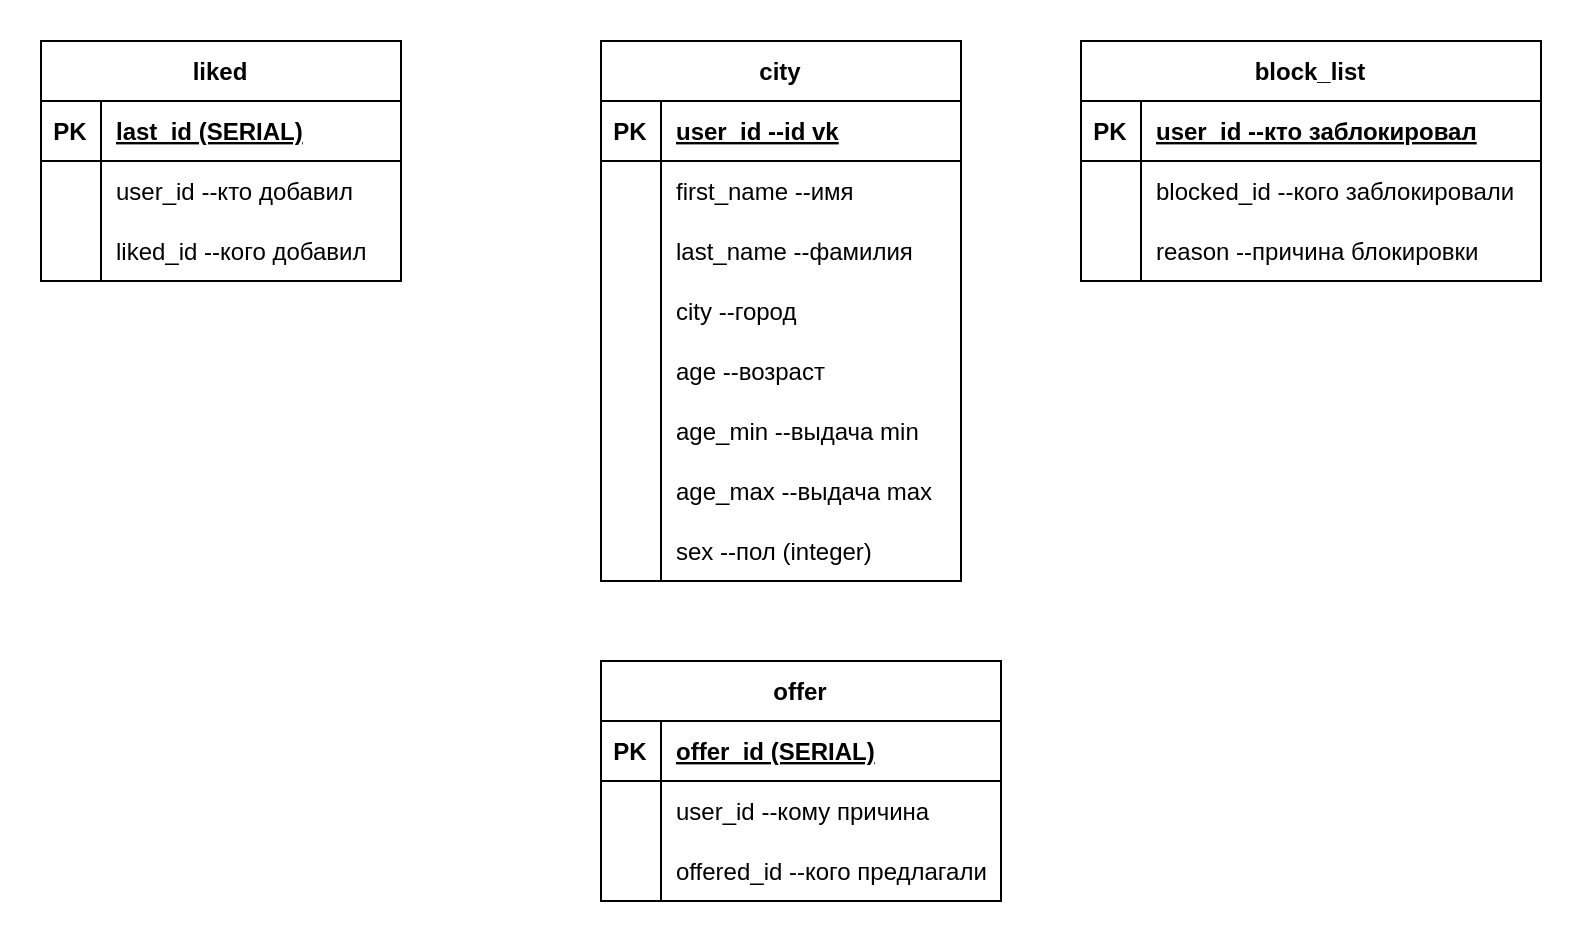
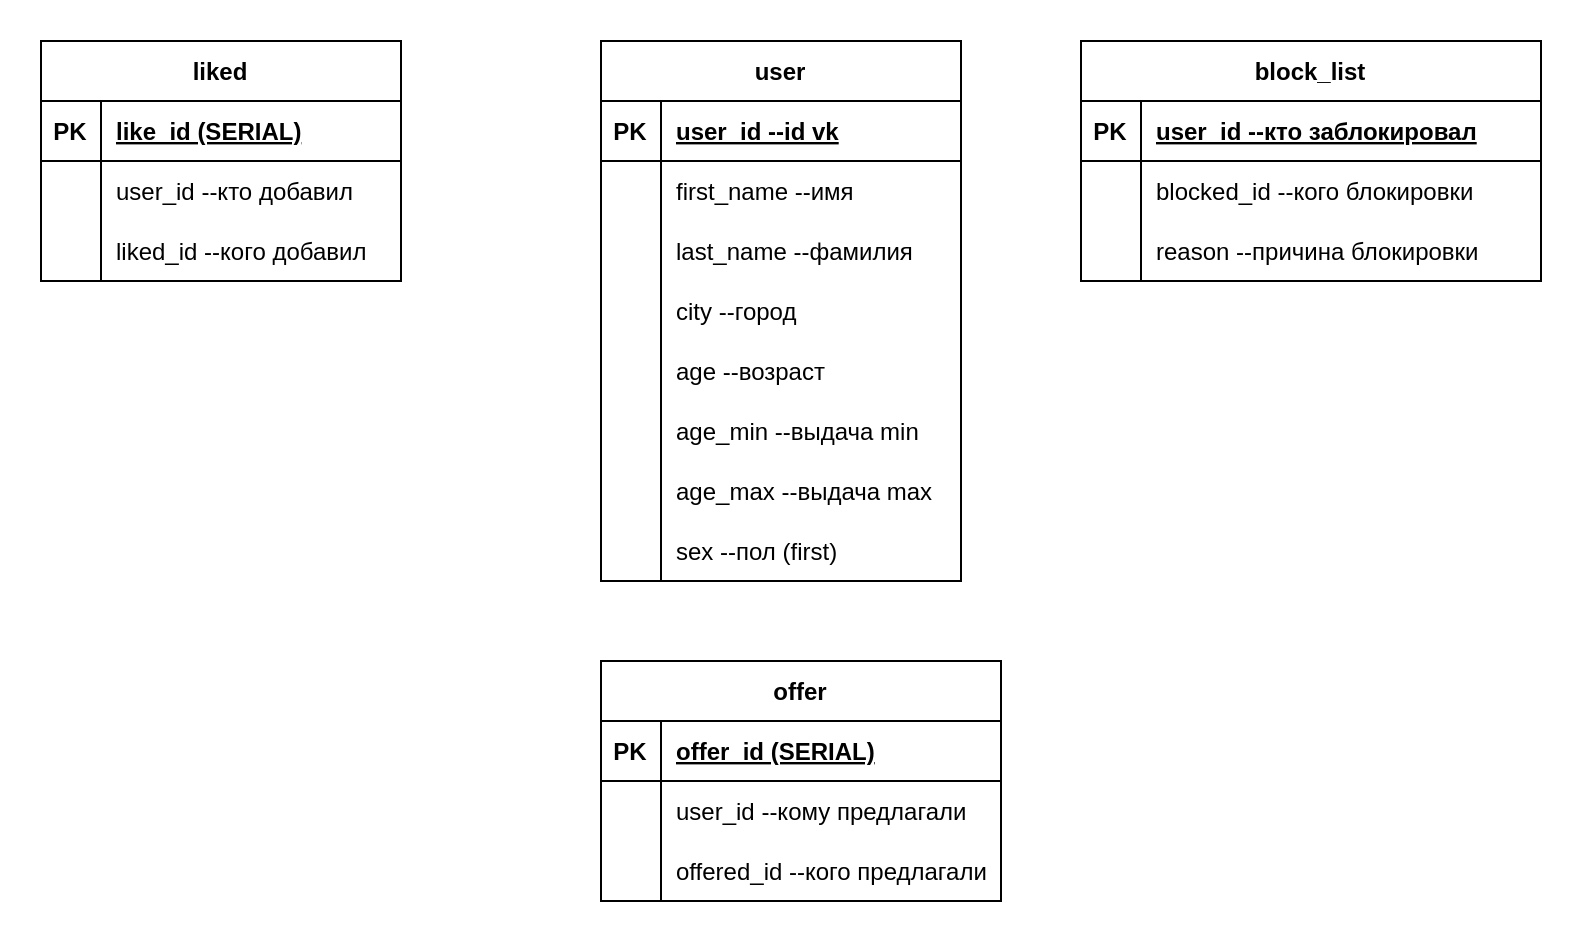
  <mxCell id="0" />
  <mxCell id="1" parent="0" />
- <mxCell id="2" value="city" style="shape=table;startSize=30;container=1;collapsible=1;childLayout=tableLayout;fixedRows=1;rowLines=0;fontStyle=1;align=center;resizeLast=1;" vertex="1" parent="1"><mxGeometry x="300" y="20" width="180" height="270" as="geometry" /></mxCell>
+ <mxCell id="2" value="user" style="shape=table;startSize=30;container=1;collapsible=1;childLayout=tableLayout;fixedRows=1;rowLines=0;fontStyle=1;align=center;resizeLast=1;" vertex="1" parent="1"><mxGeometry x="300" y="20" width="180" height="270" as="geometry" /></mxCell>
  <mxCell id="3" value="" style="shape=tableRow;horizontal=0;startSize=0;swimlaneHead=0;swimlaneBody=0;fillColor=none;collapsible=0;dropTarget=0;points=[[0,0.5],[1,0.5]];portConstraint=eastwest;top=0;left=0;right=0;bottom=1;" vertex="1" parent="2"><mxGeometry y="30" width="180" height="30" as="geometry" /></mxCell>
  <mxCell id="4" value="PK" style="shape=partialRectangle;connectable=0;fillColor=none;top=0;left=0;bottom=0;right=0;fontStyle=1;overflow=hidden;" vertex="1" parent="3"><mxGeometry width="30" height="30" as="geometry"><mxRectangle width="30" height="30" as="alternateBounds" /></mxGeometry></mxCell>
  <mxCell id="5" value="user_id --id vk" style="shape=partialRectangle;connectable=0;fillColor=none;top=0;left=0;bottom=0;right=0;align=left;spacingLeft=6;fontStyle=5;overflow=hidden;" vertex="1" parent="3"><mxGeometry x="30" width="150" height="30" as="geometry"><mxRectangle width="150" height="30" as="alternateBounds" /></mxGeometry></mxCell>
  <mxCell id="6" value="" style="shape=tableRow;horizontal=0;startSize=0;swimlaneHead=0;swimlaneBody=0;fillColor=none;collapsible=0;dropTarget=0;points=[[0,0.5],[1,0.5]];portConstraint=eastwest;top=0;left=0;right=0;bottom=0;" vertex="1" parent="2"><mxGeometry y="60" width="180" height="30" as="geometry" /></mxCell>
  <mxCell id="7" value="" style="shape=partialRectangle;connectable=0;fillColor=none;top=0;left=0;bottom=0;right=0;editable=1;overflow=hidden;" vertex="1" parent="6"><mxGeometry width="30" height="30" as="geometry"><mxRectangle width="30" height="30" as="alternateBounds" /></mxGeometry></mxCell>
  <mxCell id="8" value="first_name --имя" style="shape=partialRectangle;connectable=0;fillColor=none;top=0;left=0;bottom=0;right=0;align=left;spacingLeft=6;overflow=hidden;" vertex="1" parent="6"><mxGeometry x="30" width="150" height="30" as="geometry"><mxRectangle width="150" height="30" as="alternateBounds" /></mxGeometry></mxCell>
  <mxCell id="9" value="" style="shape=tableRow;horizontal=0;startSize=0;swimlaneHead=0;swimlaneBody=0;fillColor=none;collapsible=0;dropTarget=0;points=[[0,0.5],[1,0.5]];portConstraint=eastwest;top=0;left=0;right=0;bottom=0;" vertex="1" parent="2"><mxGeometry y="90" width="180" height="30" as="geometry" /></mxCell>
  <mxCell id="10" value="" style="shape=partialRectangle;connectable=0;fillColor=none;top=0;left=0;bottom=0;right=0;editable=1;overflow=hidden;" vertex="1" parent="9"><mxGeometry width="30" height="30" as="geometry"><mxRectangle width="30" height="30" as="alternateBounds" /></mxGeometry></mxCell>
  <mxCell id="11" value="last_name --фамилия" style="shape=partialRectangle;connectable=0;fillColor=none;top=0;left=0;bottom=0;right=0;align=left;spacingLeft=6;overflow=hidden;" vertex="1" parent="9"><mxGeometry x="30" width="150" height="30" as="geometry"><mxRectangle width="150" height="30" as="alternateBounds" /></mxGeometry></mxCell>
  <mxCell id="12" value="" style="shape=tableRow;horizontal=0;startSize=0;swimlaneHead=0;swimlaneBody=0;fillColor=none;collapsible=0;dropTarget=0;points=[[0,0.5],[1,0.5]];portConstraint=eastwest;top=0;left=0;right=0;bottom=0;" vertex="1" parent="2"><mxGeometry y="120" width="180" height="30" as="geometry" /></mxCell>
  <mxCell id="13" value="" style="shape=partialRectangle;connectable=0;fillColor=none;top=0;left=0;bottom=0;right=0;editable=1;overflow=hidden;" vertex="1" parent="12"><mxGeometry width="30" height="30" as="geometry"><mxRectangle width="30" height="30" as="alternateBounds" /></mxGeometry></mxCell>
  <mxCell id="14" value="city --город" style="shape=partialRectangle;connectable=0;fillColor=none;top=0;left=0;bottom=0;right=0;align=left;spacingLeft=6;overflow=hidden;" vertex="1" parent="12"><mxGeometry x="30" width="150" height="30" as="geometry"><mxRectangle width="150" height="30" as="alternateBounds" /></mxGeometry></mxCell>
  <mxCell id="15" value="" style="shape=tableRow;horizontal=0;startSize=0;swimlaneHead=0;swimlaneBody=0;fillColor=none;collapsible=0;dropTarget=0;points=[[0,0.5],[1,0.5]];portConstraint=eastwest;top=0;left=0;right=0;bottom=0;" vertex="1" parent="2"><mxGeometry y="150" width="180" height="30" as="geometry" /></mxCell>
  <mxCell id="16" value="" style="shape=partialRectangle;connectable=0;fillColor=none;top=0;left=0;bottom=0;right=0;editable=1;overflow=hidden;" vertex="1" parent="15"><mxGeometry width="30" height="30" as="geometry"><mxRectangle width="30" height="30" as="alternateBounds" /></mxGeometry></mxCell>
  <mxCell id="17" value="age --возраст" style="shape=partialRectangle;connectable=0;fillColor=none;top=0;left=0;bottom=0;right=0;align=left;spacingLeft=6;overflow=hidden;" vertex="1" parent="15"><mxGeometry x="30" width="150" height="30" as="geometry"><mxRectangle width="150" height="30" as="alternateBounds" /></mxGeometry></mxCell>
  <mxCell id="18" value="" style="shape=tableRow;horizontal=0;startSize=0;swimlaneHead=0;swimlaneBody=0;fillColor=none;collapsible=0;dropTarget=0;points=[[0,0.5],[1,0.5]];portConstraint=eastwest;top=0;left=0;right=0;bottom=0;" vertex="1" parent="2"><mxGeometry y="180" width="180" height="30" as="geometry" /></mxCell>
  <mxCell id="19" value="" style="shape=partialRectangle;connectable=0;fillColor=none;top=0;left=0;bottom=0;right=0;editable=1;overflow=hidden;" vertex="1" parent="18"><mxGeometry width="30" height="30" as="geometry"><mxRectangle width="30" height="30" as="alternateBounds" /></mxGeometry></mxCell>
  <mxCell id="20" value="age_min --выдача min" style="shape=partialRectangle;connectable=0;fillColor=none;top=0;left=0;bottom=0;right=0;align=left;spacingLeft=6;overflow=hidden;" vertex="1" parent="18"><mxGeometry x="30" width="150" height="30" as="geometry"><mxRectangle width="150" height="30" as="alternateBounds" /></mxGeometry></mxCell>
  <mxCell id="21" value="" style="shape=tableRow;horizontal=0;startSize=0;swimlaneHead=0;swimlaneBody=0;fillColor=none;collapsible=0;dropTarget=0;points=[[0,0.5],[1,0.5]];portConstraint=eastwest;top=0;left=0;right=0;bottom=0;" vertex="1" parent="2"><mxGeometry y="210" width="180" height="30" as="geometry" /></mxCell>
  <mxCell id="22" value="" style="shape=partialRectangle;connectable=0;fillColor=none;top=0;left=0;bottom=0;right=0;editable=1;overflow=hidden;" vertex="1" parent="21"><mxGeometry width="30" height="30" as="geometry"><mxRectangle width="30" height="30" as="alternateBounds" /></mxGeometry></mxCell>
  <mxCell id="23" value="age_max --выдача max" style="shape=partialRectangle;connectable=0;fillColor=none;top=0;left=0;bottom=0;right=0;align=left;spacingLeft=6;overflow=hidden;" vertex="1" parent="21"><mxGeometry x="30" width="150" height="30" as="geometry"><mxRectangle width="150" height="30" as="alternateBounds" /></mxGeometry></mxCell>
  <mxCell id="24" value="" style="shape=tableRow;horizontal=0;startSize=0;swimlaneHead=0;swimlaneBody=0;fillColor=none;collapsible=0;dropTarget=0;points=[[0,0.5],[1,0.5]];portConstraint=eastwest;top=0;left=0;right=0;bottom=0;" vertex="1" parent="2"><mxGeometry y="240" width="180" height="30" as="geometry" /></mxCell>
  <mxCell id="25" value="" style="shape=partialRectangle;connectable=0;fillColor=none;top=0;left=0;bottom=0;right=0;editable=1;overflow=hidden;" vertex="1" parent="24"><mxGeometry width="30" height="30" as="geometry"><mxRectangle width="30" height="30" as="alternateBounds" /></mxGeometry></mxCell>
- <mxCell id="26" value="sex --пол (integer)" style="shape=partialRectangle;connectable=0;fillColor=none;top=0;left=0;bottom=0;right=0;align=left;spacingLeft=6;overflow=hidden;" vertex="1" parent="24"><mxGeometry x="30" width="150" height="30" as="geometry"><mxRectangle width="150" height="30" as="alternateBounds" /></mxGeometry></mxCell>
+ <mxCell id="26" value="sex --пол (first)" style="shape=partialRectangle;connectable=0;fillColor=none;top=0;left=0;bottom=0;right=0;align=left;spacingLeft=6;overflow=hidden;" vertex="1" parent="24"><mxGeometry x="30" width="150" height="30" as="geometry"><mxRectangle width="150" height="30" as="alternateBounds" /></mxGeometry></mxCell>
  <mxCell id="27" value="block_list" style="shape=table;startSize=30;container=1;collapsible=1;childLayout=tableLayout;fixedRows=1;rowLines=0;fontStyle=1;align=center;resizeLast=1;" vertex="1" parent="1"><mxGeometry x="540" y="20" width="230" height="120" as="geometry" /></mxCell>
  <mxCell id="28" value="" style="shape=tableRow;horizontal=0;startSize=0;swimlaneHead=0;swimlaneBody=0;fillColor=none;collapsible=0;dropTarget=0;points=[[0,0.5],[1,0.5]];portConstraint=eastwest;top=0;left=0;right=0;bottom=1;" vertex="1" parent="27"><mxGeometry y="30" width="230" height="30" as="geometry" /></mxCell>
  <mxCell id="29" value="PK" style="shape=partialRectangle;connectable=0;fillColor=none;top=0;left=0;bottom=0;right=0;fontStyle=1;overflow=hidden;" vertex="1" parent="28"><mxGeometry width="30" height="30" as="geometry"><mxRectangle width="30" height="30" as="alternateBounds" /></mxGeometry></mxCell>
  <mxCell id="30" value="user_id --кто заблокировал" style="shape=partialRectangle;connectable=0;fillColor=none;top=0;left=0;bottom=0;right=0;align=left;spacingLeft=6;fontStyle=5;overflow=hidden;" vertex="1" parent="28"><mxGeometry x="30" width="200" height="30" as="geometry"><mxRectangle width="200" height="30" as="alternateBounds" /></mxGeometry></mxCell>
  <mxCell id="31" value="" style="shape=tableRow;horizontal=0;startSize=0;swimlaneHead=0;swimlaneBody=0;fillColor=none;collapsible=0;dropTarget=0;points=[[0,0.5],[1,0.5]];portConstraint=eastwest;top=0;left=0;right=0;bottom=0;" vertex="1" parent="27"><mxGeometry y="60" width="230" height="30" as="geometry" /></mxCell>
  <mxCell id="32" value="" style="shape=partialRectangle;connectable=0;fillColor=none;top=0;left=0;bottom=0;right=0;editable=1;overflow=hidden;" vertex="1" parent="31"><mxGeometry width="30" height="30" as="geometry"><mxRectangle width="30" height="30" as="alternateBounds" /></mxGeometry></mxCell>
- <mxCell id="33" value="blocked_id --кого заблокировали" style="shape=partialRectangle;connectable=0;fillColor=none;top=0;left=0;bottom=0;right=0;align=left;spacingLeft=6;overflow=hidden;" vertex="1" parent="31"><mxGeometry x="30" width="200" height="30" as="geometry"><mxRectangle width="200" height="30" as="alternateBounds" /></mxGeometry></mxCell>
+ <mxCell id="33" value="blocked_id --кого блокировки" style="shape=partialRectangle;connectable=0;fillColor=none;top=0;left=0;bottom=0;right=0;align=left;spacingLeft=6;overflow=hidden;" vertex="1" parent="31"><mxGeometry x="30" width="200" height="30" as="geometry"><mxRectangle width="200" height="30" as="alternateBounds" /></mxGeometry></mxCell>
  <mxCell id="34" value="" style="shape=tableRow;horizontal=0;startSize=0;swimlaneHead=0;swimlaneBody=0;fillColor=none;collapsible=0;dropTarget=0;points=[[0,0.5],[1,0.5]];portConstraint=eastwest;top=0;left=0;right=0;bottom=0;" vertex="1" parent="27"><mxGeometry y="90" width="230" height="30" as="geometry" /></mxCell>
  <mxCell id="35" value="" style="shape=partialRectangle;connectable=0;fillColor=none;top=0;left=0;bottom=0;right=0;editable=1;overflow=hidden;" vertex="1" parent="34"><mxGeometry width="30" height="30" as="geometry"><mxRectangle width="30" height="30" as="alternateBounds" /></mxGeometry></mxCell>
  <mxCell id="36" value="reason --причина блокировки" style="shape=partialRectangle;connectable=0;fillColor=none;top=0;left=0;bottom=0;right=0;align=left;spacingLeft=6;overflow=hidden;" vertex="1" parent="34"><mxGeometry x="30" width="200" height="30" as="geometry"><mxRectangle width="200" height="30" as="alternateBounds" /></mxGeometry></mxCell>
  <mxCell id="37" value="liked" style="shape=table;startSize=30;container=1;collapsible=1;childLayout=tableLayout;fixedRows=1;rowLines=0;fontStyle=1;align=center;resizeLast=1;" vertex="1" parent="1"><mxGeometry x="20" y="20" width="180" height="120" as="geometry" /></mxCell>
  <mxCell id="38" value="" style="shape=tableRow;horizontal=0;startSize=0;swimlaneHead=0;swimlaneBody=0;fillColor=none;collapsible=0;dropTarget=0;points=[[0,0.5],[1,0.5]];portConstraint=eastwest;top=0;left=0;right=0;bottom=1;" vertex="1" parent="37"><mxGeometry y="30" width="180" height="30" as="geometry" /></mxCell>
  <mxCell id="39" value="PK" style="shape=partialRectangle;connectable=0;fillColor=none;top=0;left=0;bottom=0;right=0;fontStyle=1;overflow=hidden;" vertex="1" parent="38"><mxGeometry width="30" height="30" as="geometry"><mxRectangle width="30" height="30" as="alternateBounds" /></mxGeometry></mxCell>
- <mxCell id="40" value="last_id (SERIAL)" style="shape=partialRectangle;connectable=0;fillColor=none;top=0;left=0;bottom=0;right=0;align=left;spacingLeft=6;fontStyle=5;overflow=hidden;" vertex="1" parent="38"><mxGeometry x="30" width="150" height="30" as="geometry"><mxRectangle width="150" height="30" as="alternateBounds" /></mxGeometry></mxCell>
+ <mxCell id="40" value="like_id (SERIAL)" style="shape=partialRectangle;connectable=0;fillColor=none;top=0;left=0;bottom=0;right=0;align=left;spacingLeft=6;fontStyle=5;overflow=hidden;" vertex="1" parent="38"><mxGeometry x="30" width="150" height="30" as="geometry"><mxRectangle width="150" height="30" as="alternateBounds" /></mxGeometry></mxCell>
  <mxCell id="41" value="" style="shape=tableRow;horizontal=0;startSize=0;swimlaneHead=0;swimlaneBody=0;fillColor=none;collapsible=0;dropTarget=0;points=[[0,0.5],[1,0.5]];portConstraint=eastwest;top=0;left=0;right=0;bottom=0;" vertex="1" parent="37"><mxGeometry y="60" width="180" height="30" as="geometry" /></mxCell>
  <mxCell id="42" value="" style="shape=partialRectangle;connectable=0;fillColor=none;top=0;left=0;bottom=0;right=0;editable=1;overflow=hidden;" vertex="1" parent="41"><mxGeometry width="30" height="30" as="geometry"><mxRectangle width="30" height="30" as="alternateBounds" /></mxGeometry></mxCell>
  <mxCell id="43" value="user_id --кто добавил" style="shape=partialRectangle;connectable=0;fillColor=none;top=0;left=0;bottom=0;right=0;align=left;spacingLeft=6;overflow=hidden;" vertex="1" parent="41"><mxGeometry x="30" width="150" height="30" as="geometry"><mxRectangle width="150" height="30" as="alternateBounds" /></mxGeometry></mxCell>
  <mxCell id="44" value="" style="shape=tableRow;horizontal=0;startSize=0;swimlaneHead=0;swimlaneBody=0;fillColor=none;collapsible=0;dropTarget=0;points=[[0,0.5],[1,0.5]];portConstraint=eastwest;top=0;left=0;right=0;bottom=0;" vertex="1" parent="37"><mxGeometry y="90" width="180" height="30" as="geometry" /></mxCell>
  <mxCell id="45" value="" style="shape=partialRectangle;connectable=0;fillColor=none;top=0;left=0;bottom=0;right=0;editable=1;overflow=hidden;" vertex="1" parent="44"><mxGeometry width="30" height="30" as="geometry"><mxRectangle width="30" height="30" as="alternateBounds" /></mxGeometry></mxCell>
  <mxCell id="46" value="liked_id --кого добавил" style="shape=partialRectangle;connectable=0;fillColor=none;top=0;left=0;bottom=0;right=0;align=left;spacingLeft=6;overflow=hidden;" vertex="1" parent="44"><mxGeometry x="30" width="150" height="30" as="geometry"><mxRectangle width="150" height="30" as="alternateBounds" /></mxGeometry></mxCell>
  <mxCell id="47" value="offer" style="shape=table;startSize=30;container=1;collapsible=1;childLayout=tableLayout;fixedRows=1;rowLines=0;fontStyle=1;align=center;resizeLast=1;" vertex="1" parent="1"><mxGeometry x="300" y="330" width="200" height="120" as="geometry" /></mxCell>
  <mxCell id="48" value="" style="shape=tableRow;horizontal=0;startSize=0;swimlaneHead=0;swimlaneBody=0;fillColor=none;collapsible=0;dropTarget=0;points=[[0,0.5],[1,0.5]];portConstraint=eastwest;top=0;left=0;right=0;bottom=1;" vertex="1" parent="47"><mxGeometry y="30" width="200" height="30" as="geometry" /></mxCell>
  <mxCell id="49" value="PK" style="shape=partialRectangle;connectable=0;fillColor=none;top=0;left=0;bottom=0;right=0;fontStyle=1;overflow=hidden;" vertex="1" parent="48"><mxGeometry width="30" height="30" as="geometry"><mxRectangle width="30" height="30" as="alternateBounds" /></mxGeometry></mxCell>
  <mxCell id="50" value="offer_id (SERIAL)" style="shape=partialRectangle;connectable=0;fillColor=none;top=0;left=0;bottom=0;right=0;align=left;spacingLeft=6;fontStyle=5;overflow=hidden;" vertex="1" parent="48"><mxGeometry x="30" width="170" height="30" as="geometry"><mxRectangle width="170" height="30" as="alternateBounds" /></mxGeometry></mxCell>
  <mxCell id="51" value="" style="shape=tableRow;horizontal=0;startSize=0;swimlaneHead=0;swimlaneBody=0;fillColor=none;collapsible=0;dropTarget=0;points=[[0,0.5],[1,0.5]];portConstraint=eastwest;top=0;left=0;right=0;bottom=0;" vertex="1" parent="47"><mxGeometry y="60" width="200" height="30" as="geometry" /></mxCell>
  <mxCell id="52" value="" style="shape=partialRectangle;connectable=0;fillColor=none;top=0;left=0;bottom=0;right=0;editable=1;overflow=hidden;" vertex="1" parent="51"><mxGeometry width="30" height="30" as="geometry"><mxRectangle width="30" height="30" as="alternateBounds" /></mxGeometry></mxCell>
- <mxCell id="53" value="user_id --кому причина" style="shape=partialRectangle;connectable=0;fillColor=none;top=0;left=0;bottom=0;right=0;align=left;spacingLeft=6;overflow=hidden;" vertex="1" parent="51"><mxGeometry x="30" width="170" height="30" as="geometry"><mxRectangle width="170" height="30" as="alternateBounds" /></mxGeometry></mxCell>
+ <mxCell id="53" value="user_id --кому предлагали" style="shape=partialRectangle;connectable=0;fillColor=none;top=0;left=0;bottom=0;right=0;align=left;spacingLeft=6;overflow=hidden;" vertex="1" parent="51"><mxGeometry x="30" width="170" height="30" as="geometry"><mxRectangle width="170" height="30" as="alternateBounds" /></mxGeometry></mxCell>
  <mxCell id="54" value="" style="shape=tableRow;horizontal=0;startSize=0;swimlaneHead=0;swimlaneBody=0;fillColor=none;collapsible=0;dropTarget=0;points=[[0,0.5],[1,0.5]];portConstraint=eastwest;top=0;left=0;right=0;bottom=0;" vertex="1" parent="47"><mxGeometry y="90" width="200" height="30" as="geometry" /></mxCell>
  <mxCell id="55" value="" style="shape=partialRectangle;connectable=0;fillColor=none;top=0;left=0;bottom=0;right=0;editable=1;overflow=hidden;" vertex="1" parent="54"><mxGeometry width="30" height="30" as="geometry"><mxRectangle width="30" height="30" as="alternateBounds" /></mxGeometry></mxCell>
  <mxCell id="56" value="offered_id --кого предлагали" style="shape=partialRectangle;connectable=0;fillColor=none;top=0;left=0;bottom=0;right=0;align=left;spacingLeft=6;overflow=hidden;" vertex="1" parent="54"><mxGeometry x="30" width="170" height="30" as="geometry"><mxRectangle width="170" height="30" as="alternateBounds" /></mxGeometry></mxCell>
